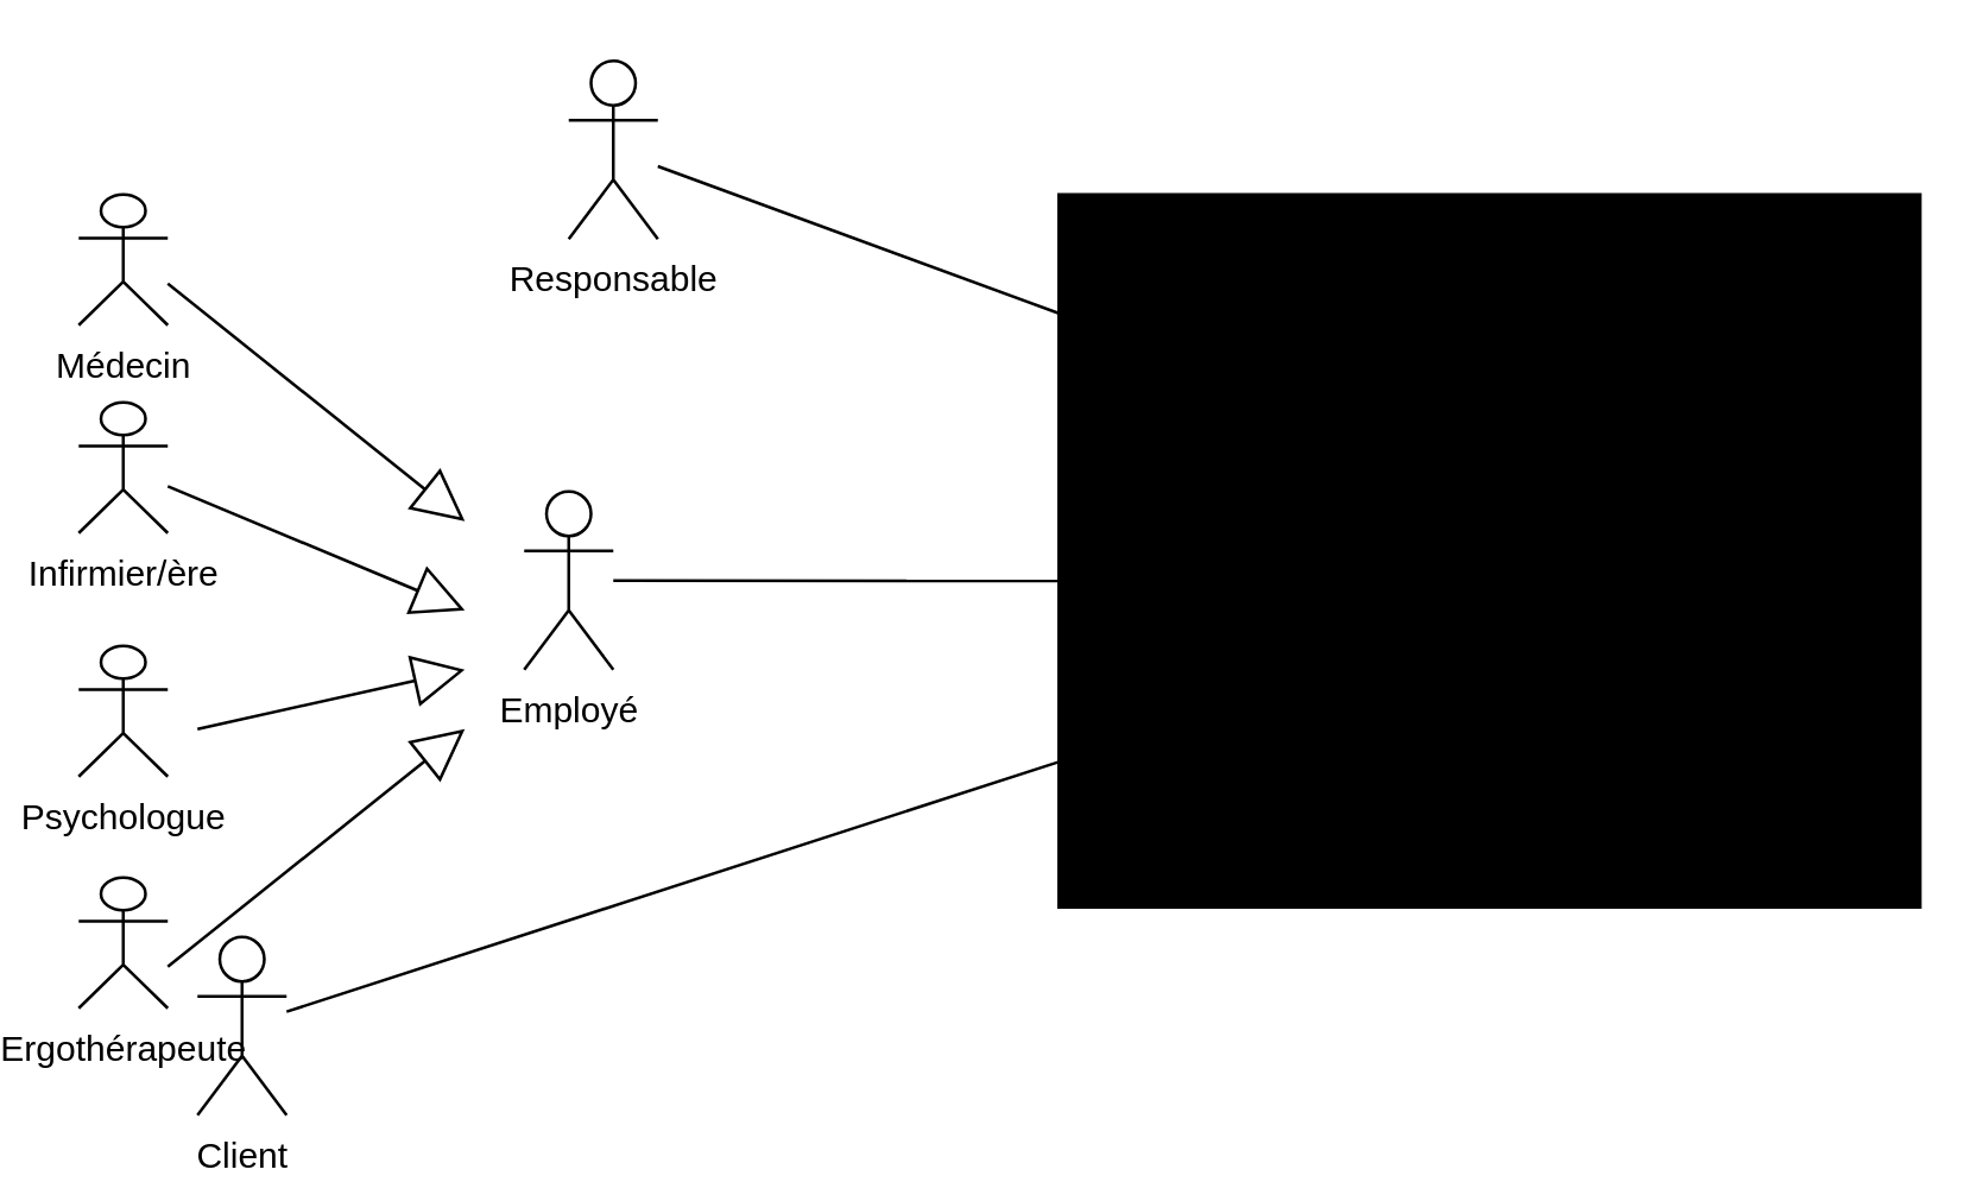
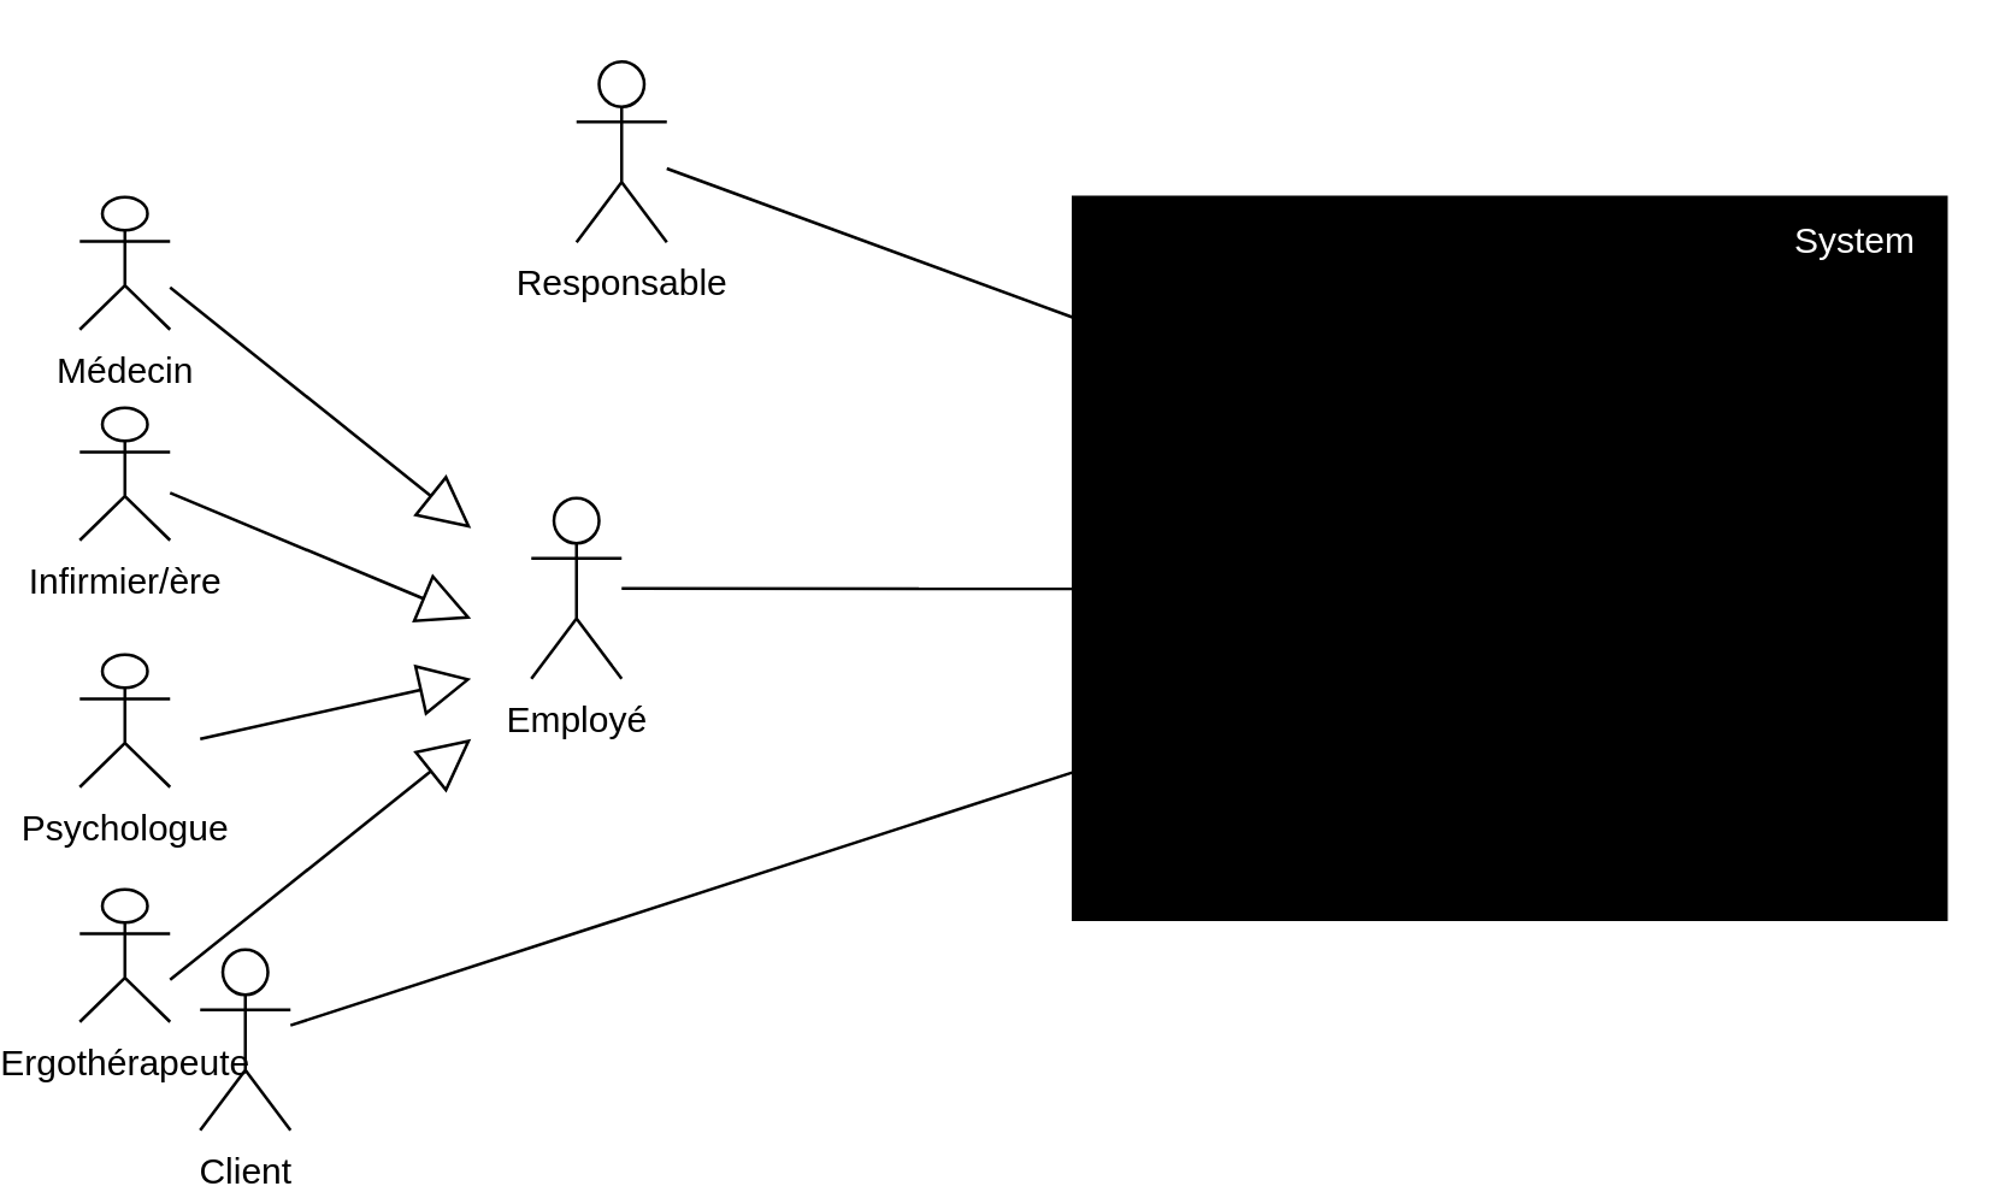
  <mxCell id="0" />
  <mxCell id="1" parent="0" />
  <mxCell id="2" value="Responsable" style="shape=umlActor;verticalLabelPosition=bottom;verticalAlign=top;html=1;" parent="1" vertex="1"><mxGeometry x="185" y="20" width="30" height="60" as="geometry" /></mxCell>
  <mxCell id="3" value="Client" style="shape=umlActor;verticalLabelPosition=bottom;verticalAlign=top;html=1;" parent="1" vertex="1"><mxGeometry x="60" y="315" width="30" height="60" as="geometry" /></mxCell>
  <mxCell id="4" value="" style="verticalLabelPosition=bottom;verticalAlign=top;html=1;shape=mxgraph.basic.rect;fillColor2=none;strokeWidth=1;size=20;indent=0;labelBackgroundColor=#000000;labelBorderColor=none;fontColor=#FFFFFF;fillColor=#000000;" parent="1" vertex="1"><mxGeometry x="350" y="65" width="290" height="240" as="geometry" /></mxCell>
+ <mxCell id="5" value="System" style="text;html=1;strokeColor=none;fillColor=#000000;align=center;verticalAlign=middle;whiteSpace=wrap;rounded=0;labelBackgroundColor=#000000;labelBorderColor=none;fontColor=#FFFFFF;" parent="1" vertex="1"><mxGeometry x="580" y="65" width="60" height="30" as="geometry" /></mxCell>
  <mxCell id="6" value="Infirmier/ère" style="shape=umlActor;verticalLabelPosition=bottom;verticalAlign=top;html=1;" parent="1" vertex="1"><mxGeometry x="20" y="135" width="30" height="44" as="geometry" /></mxCell>
  <mxCell id="7" value="Employé" style="shape=umlActor;verticalLabelPosition=bottom;verticalAlign=top;html=1;" parent="1" vertex="1"><mxGeometry x="170" y="165" width="30" height="60" as="geometry" /></mxCell>
  <mxCell id="8" value="" style="endArrow=block;html=1;rounded=0;fontColor=#FFFFFF;endSize=15;endFill=0;" parent="1" edge="1"><mxGeometry width="50" height="50" relative="1" as="geometry"><mxPoint x="50" y="95" as="sourcePoint" /><mxPoint x="150" y="175" as="targetPoint" /></mxGeometry></mxCell>
  <mxCell id="9" value="" style="endArrow=block;html=1;rounded=0;fontColor=#FFFFFF;endSize=15;endFill=0;" parent="1" source="6" edge="1"><mxGeometry width="50" height="50" relative="1" as="geometry"><mxPoint x="60" y="165" as="sourcePoint" /><mxPoint x="150" y="205" as="targetPoint" /></mxGeometry></mxCell>
  <mxCell id="10" value="" style="endArrow=none;html=1;rounded=0;fontColor=#FFFFFF;endSize=15;" parent="1" source="2" edge="1"><mxGeometry width="50" height="50" relative="1" as="geometry"><mxPoint x="330" y="155" as="sourcePoint" /><mxPoint x="350" y="105" as="targetPoint" /></mxGeometry></mxCell>
  <mxCell id="11" value="" style="endArrow=none;html=1;rounded=0;fontColor=#FFFFFF;endSize=15;entryX=0;entryY=0.542;entryDx=0;entryDy=0;entryPerimeter=0;" parent="1" source="7" target="4" edge="1"><mxGeometry width="50" height="50" relative="1" as="geometry"><mxPoint x="330" y="155" as="sourcePoint" /><mxPoint x="380" y="105" as="targetPoint" /></mxGeometry></mxCell>
  <mxCell id="12" value="" style="endArrow=none;html=1;rounded=0;fontColor=#FFFFFF;endSize=15;entryX=0;entryY=0.796;entryDx=0;entryDy=0;entryPerimeter=0;" parent="1" source="3" target="4" edge="1"><mxGeometry width="50" height="50" relative="1" as="geometry"><mxPoint x="210" y="205.007" as="sourcePoint" /><mxPoint x="360" y="205.08" as="targetPoint" /></mxGeometry></mxCell>
  <mxCell id="13" value="Ergothérapeute" style="shape=umlActor;verticalLabelPosition=bottom;verticalAlign=top;html=1;" vertex="1" parent="1"><mxGeometry x="20" y="295" width="30" height="44" as="geometry" /></mxCell>
  <mxCell id="14" value="Médecin" style="shape=umlActor;verticalLabelPosition=bottom;verticalAlign=top;html=1;" vertex="1" parent="1"><mxGeometry x="20" y="65" width="30" height="44" as="geometry" /></mxCell>
  <mxCell id="15" value="" style="endArrow=block;html=1;rounded=0;fontColor=#FFFFFF;endSize=15;endFill=0;" edge="1" parent="1"><mxGeometry width="50" height="50" relative="1" as="geometry"><mxPoint x="50" y="325" as="sourcePoint" /><mxPoint x="150" y="245" as="targetPoint" /></mxGeometry></mxCell>
  <mxCell id="16" value="Psychologue" style="shape=umlActor;verticalLabelPosition=bottom;verticalAlign=top;html=1;" vertex="1" parent="1"><mxGeometry x="20" y="217" width="30" height="44" as="geometry" /></mxCell>
  <mxCell id="17" value="" style="endArrow=block;html=1;rounded=0;fontColor=#FFFFFF;endSize=15;endFill=0;" edge="1" parent="1"><mxGeometry width="50" height="50" relative="1" as="geometry"><mxPoint x="60" y="245" as="sourcePoint" /><mxPoint x="150" y="225" as="targetPoint" /></mxGeometry></mxCell>
